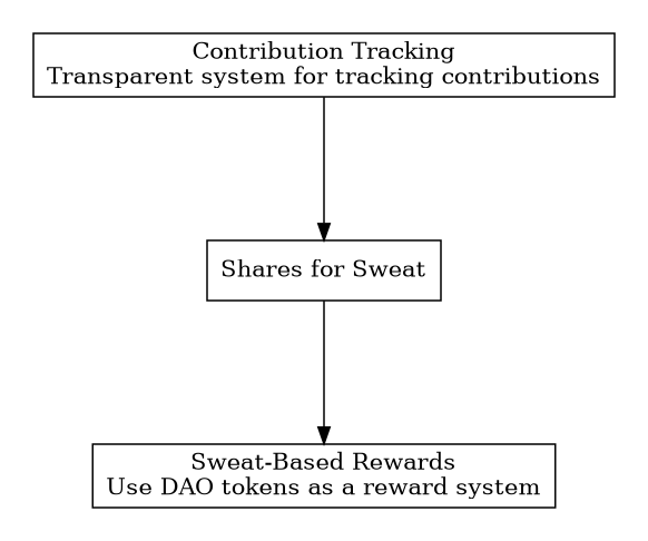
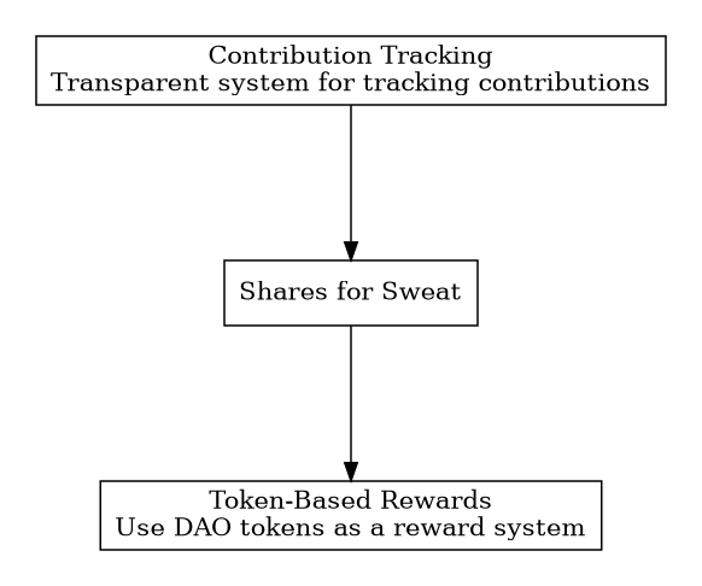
  digraph {
    nodesep=0.6
    rankdir=TB
    ranksep=1.2
    node [shape=box]
    n1 [label="Contribution Tracking\nTransparent system for tracking contributions"]
-   n2 [label="Sweat-Based Rewards\nUse DAO tokens as a reward system"]
+   n2 [label="Token-Based Rewards\nUse DAO tokens as a reward system"]
    "Shares for Sweat"
    subgraph cluster_1 {
      rank=max
      style=invis
      n1
    }
    subgraph cluster_2 {
      rank=min
      style=invis
      n2
    }
    n1 -> "Shares for Sweat"
    "Shares for Sweat" -> n2
  }
